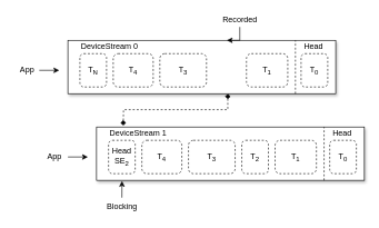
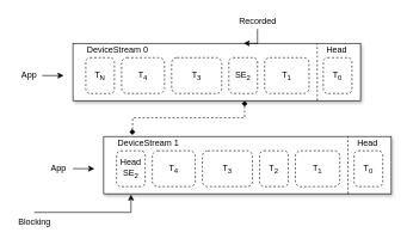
  <mxCell id="0" />
  <mxCell id="1" parent="0" />
  <mxCell id="2" value="App" style="text;html=1;strokeColor=none;fillColor=none;align=center;verticalAlign=middle;whiteSpace=wrap;rounded=0;dashed=1;" parent="1" vertex="1"><mxGeometry y="95" width="40" height="20" as="geometry" x="20" /></mxCell>
  <mxCell id="3" value="" style="edgeStyle=orthogonalEdgeStyle;rounded=0;orthogonalLoop=1;jettySize=auto;html=1;exitX=0.597;exitY=1;exitDx=0;exitDy=0;exitPerimeter=0;endArrow=diamond;endFill=1;startArrow=diamond;startFill=1;dashed=1;" edge="1" parent="1" source="7"><mxGeometry relative="1" as="geometry"><mxPoint x="184" y="188" as="targetPoint" /></mxGeometry></mxCell>
  <mxCell id="4" value="Recorded&lt;br&gt;" style="text;html=1;resizable=0;points=[];autosize=1;align=center;verticalAlign=top;spacingTop=-4;" parent="1" vertex="1"><mxGeometry x="324" y="20" width="70" height="20" as="geometry" /></mxCell>
  <mxCell id="5" value="" style="group" vertex="1" connectable="0" parent="1"><mxGeometry x="58" y="60" width="445" height="80" as="geometry" /></mxCell>
  <mxCell id="6" value="" style="endArrow=classic;html=1;" parent="5" edge="1"><mxGeometry width="50" height="50" relative="1" as="geometry"><mxPoint y="45" as="sourcePoint" /><mxPoint x="30" y="45" as="targetPoint" /></mxGeometry></mxCell>
  <mxCell id="7" value="" style="rounded=0;whiteSpace=wrap;html=1;shadow=1;" parent="5" vertex="1"><mxGeometry x="43" width="402" height="80" as="geometry" /></mxCell>
  <mxCell id="8" value="DeviceStream 0" style="text;html=1;strokeColor=none;fillColor=none;align=left;verticalAlign=middle;whiteSpace=wrap;rounded=0;" parent="5" vertex="1"><mxGeometry x="61" width="140" height="20" as="geometry" /></mxCell>
  <mxCell id="9" value="T&lt;sub&gt;0&lt;/sub&gt;" style="text;html=1;strokeColor=#000000;fillColor=none;align=center;verticalAlign=middle;whiteSpace=wrap;rounded=1;dashed=1;" parent="5" vertex="1"><mxGeometry x="393" y="20" width="40" height="50" as="geometry" /></mxCell>
  <mxCell id="10" value="T&lt;sub&gt;1&lt;/sub&gt;" style="text;html=1;strokeColor=#000000;fillColor=none;align=center;verticalAlign=middle;whiteSpace=wrap;rounded=1;dashed=1;" parent="5" vertex="1"><mxGeometry x="311" y="20" width="62" height="50" as="geometry" /></mxCell>
  <mxCell id="11" value="T&lt;sub&gt;3&lt;/sub&gt;" style="text;html=1;strokeColor=#000000;fillColor=none;align=center;verticalAlign=middle;whiteSpace=wrap;rounded=1;dashed=1;" parent="5" vertex="1"><mxGeometry x="181" y="20" width="70" height="50" as="geometry" /></mxCell>
  <mxCell id="12" value="T&lt;sub&gt;4&lt;/sub&gt;" style="text;html=1;strokeColor=#000000;fillColor=none;align=center;verticalAlign=middle;whiteSpace=wrap;rounded=1;dashed=1;" parent="5" vertex="1"><mxGeometry x="111" y="20" width="60" height="50" as="geometry" /></mxCell>
  <mxCell id="13" value="T&lt;sub&gt;N&lt;/sub&gt;" style="text;html=1;strokeColor=#000000;fillColor=none;align=center;verticalAlign=middle;whiteSpace=wrap;rounded=1;dashed=1;" parent="5" vertex="1"><mxGeometry x="61" y="20" width="40" height="50" as="geometry" /></mxCell>
+ <mxCell id="14" value="SE&lt;sub&gt;2&lt;/sub&gt;" style="text;html=1;strokeColor=#000000;fillColor=none;align=center;verticalAlign=middle;whiteSpace=wrap;rounded=1;dashed=1;" parent="5" vertex="1"><mxGeometry x="261" y="20" width="40" height="50" as="geometry" /></mxCell>
  <mxCell id="15" value="" style="endArrow=none;dashed=1;html=1;" parent="5" edge="1"><mxGeometry width="50" height="50" relative="1" as="geometry"><mxPoint x="384.5" y="80" as="sourcePoint" /><mxPoint x="384.5" as="targetPoint" /></mxGeometry></mxCell>
  <mxCell id="16" value="&lt;div style=&quot;text-align: center&quot;&gt;&lt;span&gt;Head&lt;/span&gt;&lt;/div&gt;" style="text;html=1;strokeColor=none;fillColor=none;align=center;verticalAlign=middle;whiteSpace=wrap;rounded=0;" parent="5" vertex="1"><mxGeometry x="393" width="38" height="20" as="geometry" /></mxCell>
  <mxCell id="17" value="App" style="text;html=1;strokeColor=none;fillColor=none;align=center;verticalAlign=middle;whiteSpace=wrap;rounded=0;dashed=1;" vertex="1" parent="1"><mxGeometry x="61" y="225" width="40" height="20" as="geometry" /></mxCell>
  <mxCell id="18" value="" style="edgeStyle=orthogonalEdgeStyle;rounded=0;orthogonalLoop=1;jettySize=auto;html=1;startArrow=none;startFill=0;endArrow=classic;endFill=1;entryX=0.095;entryY=1.013;entryDx=0;entryDy=0;entryPerimeter=0;exitX=0.5;exitY=-0.2;exitDx=0;exitDy=0;exitPerimeter=0;" edge="1" parent="1" source="19" target="21"><mxGeometry relative="1" as="geometry" /></mxCell>
- <mxCell id="19" value="Blocking" style="text;html=1;resizable=0;points=[];autosize=1;align=center;verticalAlign=top;spacingTop=-4;" vertex="1" parent="1"><mxGeometry x="152" y="300" width="60" height="20" as="geometry" /></mxCell>
+ <mxCell id="19" value="Blocking" style="text;html=1;resizable=0;points=[];autosize=1;align=center;verticalAlign=top;spacingTop=-4;" vertex="1" parent="1"><mxGeometry x="17" y="300" width="60" height="20" as="geometry" /></mxCell>
  <mxCell id="20" value="" style="endArrow=classic;html=1;" edge="1" parent="1"><mxGeometry width="50" height="50" relative="1" as="geometry"><mxPoint x="101" y="235" as="sourcePoint" /><mxPoint x="131" y="235" as="targetPoint" /></mxGeometry></mxCell>
  <mxCell id="21" value="" style="rounded=0;whiteSpace=wrap;html=1;shadow=1;" vertex="1" parent="1"><mxGeometry x="144" y="190" width="402" height="80" as="geometry" /></mxCell>
  <mxCell id="22" value="DeviceStream 1" style="text;html=1;strokeColor=none;fillColor=none;align=left;verticalAlign=middle;whiteSpace=wrap;rounded=0;" vertex="1" parent="1"><mxGeometry x="162" y="190" width="140" height="20" as="geometry" /></mxCell>
  <mxCell id="23" value="T&lt;sub&gt;0&lt;/sub&gt;" style="text;html=1;strokeColor=#000000;fillColor=none;align=center;verticalAlign=middle;whiteSpace=wrap;rounded=1;dashed=1;" vertex="1" parent="1"><mxGeometry x="494" y="210" width="40" height="50" as="geometry" /></mxCell>
  <mxCell id="24" value="T&lt;sub&gt;1&lt;/sub&gt;" style="text;html=1;strokeColor=#000000;fillColor=none;align=center;verticalAlign=middle;whiteSpace=wrap;rounded=1;dashed=1;" vertex="1" parent="1"><mxGeometry x="412" y="210" width="62" height="50" as="geometry" /></mxCell>
  <mxCell id="25" value="T&lt;sub&gt;3&lt;/sub&gt;" style="text;html=1;strokeColor=#000000;fillColor=none;align=center;verticalAlign=middle;whiteSpace=wrap;rounded=1;dashed=1;" vertex="1" parent="1"><mxGeometry x="282" y="210" width="70" height="50" as="geometry" /></mxCell>
  <mxCell id="26" value="T&lt;sub&gt;4&lt;/sub&gt;" style="text;html=1;strokeColor=#000000;fillColor=none;align=center;verticalAlign=middle;whiteSpace=wrap;rounded=1;dashed=1;" vertex="1" parent="1"><mxGeometry x="212" y="210" width="60" height="50" as="geometry" /></mxCell>
  <mxCell id="27" value="Head&lt;br&gt;SE&lt;sub&gt;2&lt;/sub&gt;&lt;br&gt;" style="text;html=1;strokeColor=#000000;fillColor=none;align=center;verticalAlign=middle;whiteSpace=wrap;rounded=1;dashed=1;" vertex="1" parent="1"><mxGeometry x="162" y="210" width="40" height="50" as="geometry" /></mxCell>
  <mxCell id="28" value="T&lt;sub&gt;2&lt;/sub&gt;" style="text;html=1;strokeColor=#000000;fillColor=none;align=center;verticalAlign=middle;whiteSpace=wrap;rounded=1;dashed=1;" vertex="1" parent="1"><mxGeometry x="362" y="210" width="40" height="50" as="geometry" /></mxCell>
  <mxCell id="29" value="" style="endArrow=none;dashed=1;html=1;" edge="1" parent="1"><mxGeometry width="50" height="50" relative="1" as="geometry"><mxPoint x="485.5" y="270" as="sourcePoint" /><mxPoint x="485.5" y="190" as="targetPoint" /></mxGeometry></mxCell>
  <mxCell id="30" value="&lt;div style=&quot;text-align: center&quot;&gt;&lt;span&gt;Head&lt;/span&gt;&lt;/div&gt;" style="text;html=1;strokeColor=none;fillColor=none;align=center;verticalAlign=middle;whiteSpace=wrap;rounded=0;" vertex="1" parent="1"><mxGeometry x="494" y="190" width="38" height="20" as="geometry" /></mxCell>
  <mxCell id="31" value="" style="edgeStyle=orthogonalEdgeStyle;rounded=0;orthogonalLoop=1;jettySize=auto;html=1;startArrow=none;startFill=0;endArrow=classic;endFill=1;" edge="1" parent="1" source="4"><mxGeometry relative="1" as="geometry"><mxPoint x="339" y="60" as="targetPoint" /></mxGeometry></mxCell>
